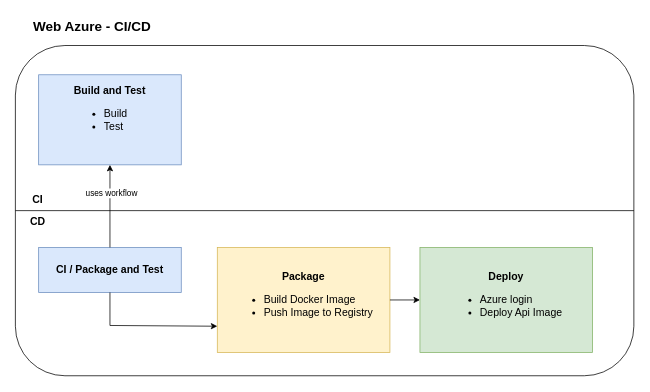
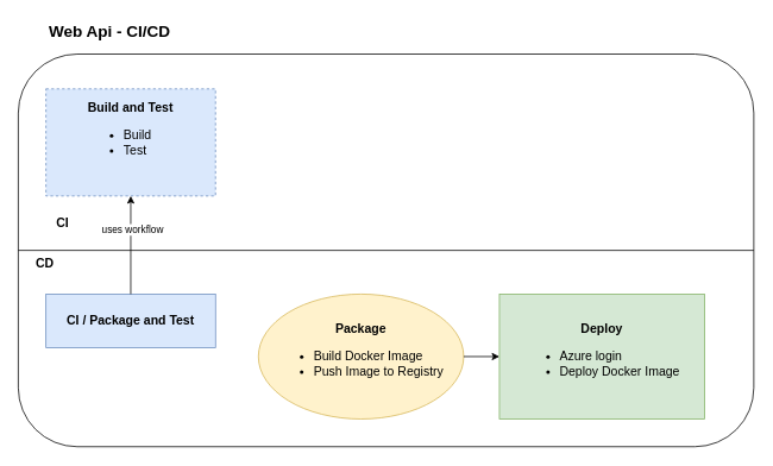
  <mxCell id="0" />
  <mxCell id="1" parent="0" />
  <mxCell id="2" value="" style="rounded=1;whiteSpace=wrap;html=1;" parent="1" vertex="1"><mxGeometry x="20" y="60" width="824" height="440" as="geometry" /></mxCell>
- <mxCell id="3" value="Web Azure - CI/CD" style="text;html=1;align=center;verticalAlign=middle;whiteSpace=wrap;rounded=0;fontSize=18;fontStyle=1" parent="1" vertex="1"><mxGeometry x="20" y="20" width="205" height="30" as="geometry" /></mxCell>
+ <mxCell id="3" value="Web Api - CI/CD" style="text;html=1;align=center;verticalAlign=middle;whiteSpace=wrap;rounded=0;fontSize=18;fontStyle=1" parent="1" vertex="1"><mxGeometry x="20" y="20" width="205" height="30" as="geometry" /></mxCell>
  <mxCell id="4" value="" style="endArrow=none;html=1;rounded=0;exitX=0;exitY=0.5;exitDx=0;exitDy=0;entryX=1;entryY=0.5;entryDx=0;entryDy=0;" parent="1" source="2" target="2" edge="1"><mxGeometry width="50" height="50" relative="1" as="geometry"><mxPoint x="325" y="390" as="sourcePoint" /><mxPoint x="375" y="340" as="targetPoint" /></mxGeometry></mxCell>
- <mxCell id="5" value="&lt;font style=&quot;font-size: 14px;&quot;&gt;&lt;b&gt;Build and Test&lt;/b&gt;&lt;br&gt;&lt;ul&gt;&lt;li style=&quot;text-align: left;&quot;&gt;&lt;font style=&quot;font-size: 14px;&quot;&gt;Build&lt;/font&gt;&lt;/li&gt;&lt;li style=&quot;text-align: left;&quot;&gt;&lt;font style=&quot;font-size: 14px;&quot;&gt;Test&lt;/font&gt;&lt;/li&gt;&lt;/ul&gt;&lt;br&gt;&lt;/font&gt;" style="rounded=0;whiteSpace=wrap;html=1;fillColor=#dae8fc;strokeColor=#6c8ebf;" parent="1" vertex="1"><mxGeometry x="51" y="99" width="190" height="120" as="geometry" /></mxCell>
- <mxCell id="6" value="CI" style="text;html=1;strokeColor=none;fillColor=none;align=center;verticalAlign=middle;whiteSpace=wrap;rounded=0;fontStyle=1;fontSize=14;" parent="1" vertex="1"><mxGeometry x="20" y="250" width="60" height="30" as="geometry" /></mxCell>
+ <mxCell id="5" value="&lt;font style=&quot;font-size: 14px;&quot;&gt;&lt;b&gt;Build and Test&lt;/b&gt;&lt;br&gt;&lt;ul&gt;&lt;li style=&quot;text-align: left;&quot;&gt;&lt;font style=&quot;font-size: 14px;&quot;&gt;Build&lt;/font&gt;&lt;/li&gt;&lt;li style=&quot;text-align: left;&quot;&gt;&lt;font style=&quot;font-size: 14px;&quot;&gt;Test&lt;/font&gt;&lt;/li&gt;&lt;/ul&gt;&lt;br&gt;&lt;/font&gt;" style="rounded=0;whiteSpace=wrap;html=1;fillColor=#dae8fc;strokeColor=#6c8ebf;dashed=1;" parent="1" vertex="1"><mxGeometry x="51" y="99" width="190" height="120" as="geometry" /></mxCell>
+ <mxCell id="6" value="CI" style="text;html=1;strokeColor=none;fillColor=none;align=center;verticalAlign=middle;whiteSpace=wrap;rounded=0;fontStyle=1;fontSize=14;" parent="1" vertex="1"><mxGeometry x="40" y="235" width="60" height="30" as="geometry" /></mxCell>
  <mxCell id="7" value="CD" style="text;html=1;strokeColor=none;fillColor=none;align=center;verticalAlign=middle;whiteSpace=wrap;rounded=0;fontSize=14;fontStyle=1" parent="1" vertex="1"><mxGeometry x="20" y="280" width="60" height="30" as="geometry" /></mxCell>
  <mxCell id="8" value="&lt;b&gt;&lt;font style=&quot;font-size: 14px;&quot;&gt;CI / Package and Test&lt;/font&gt;&lt;/b&gt;" style="rounded=0;whiteSpace=wrap;html=1;fillColor=#dae8fc;strokeColor=#6c8ebf;" parent="1" vertex="1"><mxGeometry x="51" y="329" width="190" height="60" as="geometry" /></mxCell>
  <mxCell id="9" value="" style="endArrow=classic;html=1;rounded=0;entryX=0.5;entryY=1;entryDx=0;entryDy=0;exitX=0.5;exitY=0;exitDx=0;exitDy=0;" parent="1" source="8" target="5" edge="1"><mxGeometry width="50" height="50" relative="1" as="geometry"><mxPoint x="291" y="389" as="sourcePoint" /><mxPoint x="341" y="339" as="targetPoint" /></mxGeometry></mxCell>
  <mxCell id="10" value="uses workflow" style="edgeLabel;html=1;align=center;verticalAlign=middle;resizable=0;points=[];" parent="9" vertex="1" connectable="0"><mxGeometry x="0.323" y="-1" relative="1" as="geometry"><mxPoint as="offset" /></mxGeometry></mxCell>
- <mxCell id="11" value="&lt;font style=&quot;font-size: 14px;&quot;&gt;&lt;b&gt;Package&lt;/b&gt;&lt;br&gt;&lt;ul style=&quot;&quot;&gt;&lt;li style=&quot;text-align: left;&quot;&gt;Build Docker Image&lt;/li&gt;&lt;li style=&quot;text-align: left;&quot;&gt;Push Image to Registry&lt;/li&gt;&lt;/ul&gt;&lt;/font&gt;" style="rounded=0;whiteSpace=wrap;html=1;fillColor=#fff2cc;strokeColor=#d6b656;align=center;" parent="1" vertex="1"><mxGeometry x="289" y="329" width="230" height="140" as="geometry" /></mxCell>
- <mxCell id="12" value="&lt;font style=&quot;font-size: 14px;&quot;&gt;&lt;b&gt;Deploy&lt;/b&gt;&lt;br&gt;&lt;ul style=&quot;&quot;&gt;&lt;li style=&quot;text-align: left;&quot;&gt;&lt;span style=&quot;background-color: initial;&quot;&gt;Azure login&lt;/span&gt;&lt;br&gt;&lt;/li&gt;&lt;li style=&quot;text-align: left;&quot;&gt;&lt;font style=&quot;font-size: 14px;&quot;&gt;Deploy Api Image&lt;/font&gt;&lt;/li&gt;&lt;/ul&gt;&lt;/font&gt;" style="rounded=0;whiteSpace=wrap;html=1;fillColor=#d5e8d4;strokeColor=#82b366;" parent="1" vertex="1"><mxGeometry x="559" y="329" width="230" height="140" as="geometry" /></mxCell>
- <mxCell id="13" value="" style="endArrow=classic;html=1;rounded=0;exitX=0.5;exitY=1;exitDx=0;exitDy=0;entryX=0;entryY=0.75;entryDx=0;entryDy=0;" parent="1" source="8" target="11" edge="1"><mxGeometry width="50" height="50" relative="1" as="geometry"><mxPoint x="404" y="393" as="sourcePoint" /><mxPoint x="454" y="343" as="targetPoint" /><Array as="points"><mxPoint x="146" y="433" /></Array></mxGeometry></mxCell>
+ <mxCell id="11" value="&lt;font style=&quot;font-size: 14px;&quot;&gt;&lt;b&gt;Package&lt;/b&gt;&lt;br&gt;&lt;ul style=&quot;&quot;&gt;&lt;li style=&quot;text-align: left;&quot;&gt;Build Docker Image&lt;/li&gt;&lt;li style=&quot;text-align: left;&quot;&gt;Push Image to Registry&lt;/li&gt;&lt;/ul&gt;&lt;/font&gt;" style="ellipse;whiteSpace=wrap;html=1;fillColor=#fff2cc;strokeColor=#d6b656;align=center;" parent="1" vertex="1"><mxGeometry x="289" y="329" width="230" height="140" as="geometry" /></mxCell>
+ <mxCell id="12" value="&lt;font style=&quot;font-size: 14px;&quot;&gt;&lt;b&gt;Deploy&lt;/b&gt;&lt;br&gt;&lt;ul style=&quot;&quot;&gt;&lt;li style=&quot;text-align: left;&quot;&gt;&lt;span style=&quot;background-color: initial;&quot;&gt;Azure login&lt;/span&gt;&lt;br&gt;&lt;/li&gt;&lt;li style=&quot;text-align: left;&quot;&gt;&lt;font style=&quot;font-size: 14px;&quot;&gt;Deploy Docker Image&lt;/font&gt;&lt;/li&gt;&lt;/ul&gt;&lt;/font&gt;" style="rounded=0;whiteSpace=wrap;html=1;fillColor=#d5e8d4;strokeColor=#82b366;" parent="1" vertex="1"><mxGeometry x="559" y="329" width="230" height="140" as="geometry" /></mxCell>
  <mxCell id="14" value="" style="endArrow=classic;html=1;rounded=0;exitX=1;exitY=0.5;exitDx=0;exitDy=0;entryX=0;entryY=0.5;entryDx=0;entryDy=0;" parent="1" source="11" target="12" edge="1"><mxGeometry width="50" height="50" relative="1" as="geometry"><mxPoint x="404" y="393" as="sourcePoint" /><mxPoint x="454" y="343" as="targetPoint" /></mxGeometry></mxCell>
